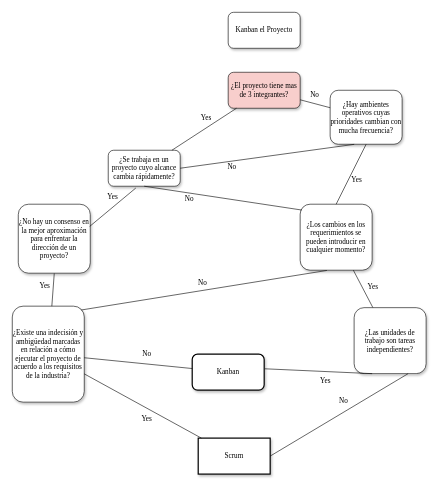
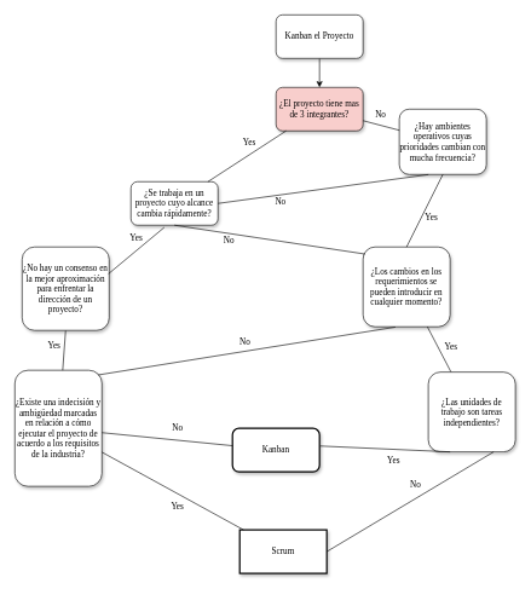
  <mxCell id="0" />
  <mxCell id="1" parent="0" />
+ <mxCell id="2" value="" style="edgeStyle=orthogonalEdgeStyle;rounded=0;orthogonalLoop=1;jettySize=auto;html=1;" edge="1" parent="1" source="3" target="4"><mxGeometry relative="1" as="geometry" /></mxCell>
  <mxCell id="3" value="Kanban el Proyecto" style="whiteSpace=wrap;html=1;rounded=1;shadow=1;labelBackgroundColor=none;strokeWidth=1;fontFamily=Verdana;fontSize=12;align=center;" parent="1" vertex="1"><mxGeometry x="380" y="20" width="120" height="60" as="geometry" /></mxCell>
  <mxCell id="4" value="¿El proyecto tiene mas de 3 integrantes?" style="whiteSpace=wrap;html=1;rounded=1;shadow=1;labelBackgroundColor=none;strokeWidth=1;fontFamily=Verdana;fontSize=12;align=center;fillColor=#f8cecc;" parent="1" vertex="1"><mxGeometry x="380" y="120" width="120" height="60" as="geometry" /></mxCell>
  <mxCell id="5" value="¿Se trabaja en un proyecto cuyo alcance cambia rápidamente?" style="whiteSpace=wrap;html=1;rounded=1;shadow=1;labelBackgroundColor=none;strokeWidth=1;fontFamily=Verdana;fontSize=12;align=center;" parent="1" vertex="1"><mxGeometry x="180" y="250" width="120" height="60" as="geometry" /></mxCell>
  <mxCell id="6" value="¿Hay ambientes operativos cuyas prioridades cambian con mucha frecuencia?" style="whiteSpace=wrap;html=1;rounded=1;shadow=1;labelBackgroundColor=none;strokeWidth=1;fontFamily=Verdana;fontSize=12;align=center;" parent="1" vertex="1"><mxGeometry x="550" y="150" width="120" height="90" as="geometry" /></mxCell>
  <mxCell id="7" value="¿Existe una indecisión y ambigüedad marcadas en relación a cómo ejecutar el proyecto de acuerdo a los requisitos de la industria?" style="whiteSpace=wrap;html=1;rounded=1;shadow=1;labelBackgroundColor=none;strokeWidth=1;fontFamily=Verdana;fontSize=12;align=center;" parent="1" vertex="1"><mxGeometry x="20" y="510" width="120" height="160" as="geometry" /></mxCell>
  <mxCell id="8" value="Yes" style="rounded=0;html=1;labelBackgroundColor=none;startArrow=none;startFill=0;startSize=5;endArrow=none;endFill=0;endSize=5;jettySize=auto;orthogonalLoop=1;strokeWidth=1;fontFamily=Verdana;fontSize=12" parent="1" source="4" target="5" edge="1"><mxGeometry x="-0.2" y="-14" relative="1" as="geometry"><mxPoint as="offset" /></mxGeometry></mxCell>
  <mxCell id="9" value="No" style="rounded=0;html=1;labelBackgroundColor=none;startArrow=none;startFill=0;startSize=5;endArrow=none;endFill=0;endSize=5;jettySize=auto;orthogonalLoop=1;strokeWidth=1;fontFamily=Verdana;fontSize=12" parent="1" source="4" target="6" edge="1"><mxGeometry x="-0.2" y="14" relative="1" as="geometry"><mxPoint as="offset" /></mxGeometry></mxCell>
  <mxCell id="10" value="Yes" style="rounded=0;html=1;labelBackgroundColor=none;startArrow=none;startFill=0;startSize=5;endArrow=none;endFill=0;endSize=5;jettySize=auto;orthogonalLoop=1;strokeWidth=1;fontFamily=Verdana;fontSize=12;exitX=0.5;exitY=1;exitDx=0;exitDy=0;" parent="1" source="15" target="7" edge="1"><mxGeometry x="-0.217" y="-14" relative="1" as="geometry"><mxPoint as="offset" /><mxPoint x="110" y="330" as="sourcePoint" /></mxGeometry></mxCell>
  <mxCell id="11" value="Scrum" style="whiteSpace=wrap;html=1;rounded=0;shadow=1;labelBackgroundColor=none;strokeWidth=2;fontFamily=Verdana;fontSize=12;align=center;" parent="1" vertex="1"><mxGeometry x="330" y="730" width="120" height="60" as="geometry" /></mxCell>
  <mxCell id="12" value="&lt;span&gt;Kanban&lt;/span&gt;" style="whiteSpace=wrap;html=1;shadow=1;labelBackgroundColor=none;strokeWidth=2;fontFamily=Verdana;fontSize=12;align=center;rounded=1;" parent="1" vertex="1"><mxGeometry x="320" y="590" width="120" height="60" as="geometry" /></mxCell>
  <mxCell id="13" value="Yes" style="rounded=0;html=1;labelBackgroundColor=none;startArrow=none;startFill=0;startSize=5;endArrow=none;endFill=0;endSize=5;jettySize=auto;orthogonalLoop=1;strokeWidth=1;fontFamily=Verdana;fontSize=12" parent="1" source="7" target="11" edge="1"><mxGeometry x="0.137" y="-16" relative="1" as="geometry"><mxPoint as="offset" /></mxGeometry></mxCell>
  <mxCell id="14" value="No" style="rounded=0;html=1;labelBackgroundColor=none;startArrow=none;startFill=0;startSize=5;endArrow=none;endFill=0;endSize=5;jettySize=auto;orthogonalLoop=1;strokeWidth=1;fontFamily=Verdana;fontSize=12" parent="1" source="7" target="12" edge="1"><mxGeometry x="0.137" y="16" relative="1" as="geometry"><mxPoint as="offset" /></mxGeometry></mxCell>
  <mxCell id="15" value="¿No hay un consenso en la mejor aproximación para enfrentar la dirección de un proyecto?" style="whiteSpace=wrap;html=1;rounded=1;shadow=1;labelBackgroundColor=none;strokeWidth=1;fontFamily=Verdana;fontSize=12;align=center;" vertex="1" parent="1"><mxGeometry x="30" y="340" width="120" height="115" as="geometry" /></mxCell>
  <mxCell id="16" value="Yes" style="rounded=0;html=1;labelBackgroundColor=none;startArrow=none;startFill=0;startSize=5;endArrow=none;endFill=0;endSize=5;jettySize=auto;orthogonalLoop=1;strokeWidth=1;fontFamily=Verdana;fontSize=12;exitX=0.383;exitY=1.05;exitDx=0;exitDy=0;exitPerimeter=0;entryX=0.992;entryY=0.322;entryDx=0;entryDy=0;entryPerimeter=0;" edge="1" parent="1" source="5" target="15"><mxGeometry x="-0.217" y="-14" relative="1" as="geometry"><mxPoint as="offset" /><mxPoint x="169.78" y="310" as="sourcePoint" /><mxPoint x="160.002" y="365" as="targetPoint" /></mxGeometry></mxCell>
  <mxCell id="17" value="¿Los cambios en los requerimientos se pueden introducir en cualquier momento?" style="whiteSpace=wrap;html=1;rounded=1;shadow=1;labelBackgroundColor=none;strokeWidth=1;fontFamily=Verdana;fontSize=12;align=center;" vertex="1" parent="1"><mxGeometry x="500" y="340" width="120" height="110" as="geometry" /></mxCell>
  <mxCell id="18" value="No" style="rounded=0;html=1;labelBackgroundColor=none;startArrow=none;startFill=0;startSize=5;endArrow=none;endFill=0;endSize=5;jettySize=auto;orthogonalLoop=1;strokeWidth=1;fontFamily=Verdana;fontSize=12;entryX=0.957;entryY=0.04;entryDx=0;entryDy=0;entryPerimeter=0;exitX=0.371;exitY=1.004;exitDx=0;exitDy=0;exitPerimeter=0;" edge="1" parent="1" source="17" target="7"><mxGeometry x="0.003" y="-12" relative="1" as="geometry"><mxPoint as="offset" /><mxPoint x="520" y="505" as="targetPoint" /></mxGeometry></mxCell>
  <mxCell id="19" value="Yes" style="rounded=0;html=1;labelBackgroundColor=none;startArrow=none;startFill=0;startSize=5;endArrow=none;endFill=0;endSize=5;jettySize=auto;orthogonalLoop=1;strokeWidth=1;fontFamily=Verdana;fontSize=12" edge="1" parent="1" source="17" target="23"><mxGeometry x="0.137" y="16" relative="1" as="geometry"><mxPoint as="offset" /><mxPoint x="647.5" y="505" as="targetPoint" /></mxGeometry></mxCell>
  <mxCell id="20" value="No" style="rounded=0;html=1;labelBackgroundColor=none;startArrow=none;startFill=0;startSize=5;endArrow=none;endFill=0;endSize=5;jettySize=auto;orthogonalLoop=1;strokeWidth=1;fontFamily=Verdana;fontSize=12;entryX=1;entryY=0.5;entryDx=0;entryDy=0;exitX=0.334;exitY=1.002;exitDx=0;exitDy=0;exitPerimeter=0;" edge="1" parent="1" source="6" target="5"><mxGeometry x="0.417" y="10" relative="1" as="geometry"><mxPoint as="offset" /><mxPoint x="595.4" y="315" as="sourcePoint" /><mxPoint x="650" y="380" as="targetPoint" /></mxGeometry></mxCell>
  <mxCell id="21" value="Yes" style="rounded=0;html=1;labelBackgroundColor=none;startArrow=none;startFill=0;startSize=5;endArrow=none;endFill=0;endSize=5;jettySize=auto;orthogonalLoop=1;strokeWidth=1;fontFamily=Verdana;fontSize=12;exitX=0.5;exitY=1;exitDx=0;exitDy=0;entryX=0.5;entryY=0;entryDx=0;entryDy=0;" edge="1" parent="1" source="6" target="17"><mxGeometry x="0.077" y="12" relative="1" as="geometry"><mxPoint as="offset" /><mxPoint x="560" y="327.5" as="sourcePoint" /><mxPoint x="612" y="360" as="targetPoint" /></mxGeometry></mxCell>
  <mxCell id="22" value="No" style="rounded=0;html=1;labelBackgroundColor=none;startArrow=none;startFill=0;startSize=5;endArrow=none;endFill=0;endSize=5;jettySize=auto;orthogonalLoop=1;strokeWidth=1;fontFamily=Verdana;fontSize=12;entryX=0.5;entryY=1;entryDx=0;entryDy=0;exitX=0.026;exitY=0.089;exitDx=0;exitDy=0;exitPerimeter=0;" edge="1" parent="1" source="17" target="5"><mxGeometry x="0.417" y="10" relative="1" as="geometry"><mxPoint as="offset" /><mxPoint x="480" y="350" as="sourcePoint" /><mxPoint x="240" y="350" as="targetPoint" /></mxGeometry></mxCell>
  <mxCell id="23" value="¿Las unidades de trabajo son tareas independientes?" style="whiteSpace=wrap;html=1;rounded=1;shadow=1;labelBackgroundColor=none;strokeWidth=1;fontFamily=Verdana;fontSize=12;align=center;" vertex="1" parent="1"><mxGeometry x="590" y="512.5" width="120" height="110" as="geometry" /></mxCell>
  <mxCell id="24" value="No" style="rounded=0;html=1;labelBackgroundColor=none;startArrow=none;startFill=0;startSize=5;endArrow=none;endFill=0;endSize=5;jettySize=auto;orthogonalLoop=1;strokeWidth=1;fontFamily=Verdana;fontSize=12;entryX=0.75;entryY=1;entryDx=0;entryDy=0;exitX=1;exitY=0.5;exitDx=0;exitDy=0;" edge="1" parent="1" source="11" target="23"><mxGeometry x="0.137" y="16" relative="1" as="geometry"><mxPoint as="offset" /><mxPoint x="440" y="639.995" as="sourcePoint" /><mxPoint x="580" y="703.265" as="targetPoint" /></mxGeometry></mxCell>
  <mxCell id="25" value="Yes" style="rounded=0;html=1;labelBackgroundColor=none;startArrow=none;startFill=0;startSize=5;endArrow=none;endFill=0;endSize=5;jettySize=auto;orthogonalLoop=1;strokeWidth=1;fontFamily=Verdana;fontSize=12;entryX=0.25;entryY=1;entryDx=0;entryDy=0;exitX=1.009;exitY=0.407;exitDx=0;exitDy=0;exitPerimeter=0;" edge="1" parent="1" source="12" target="23"><mxGeometry x="0.137" y="-16" relative="1" as="geometry"><mxPoint as="offset" /><mxPoint x="423.55" y="600.004" as="sourcePoint" /><mxPoint x="590.002" y="748.85" as="targetPoint" /></mxGeometry></mxCell>
